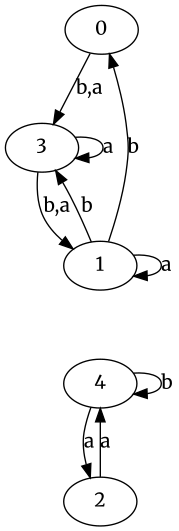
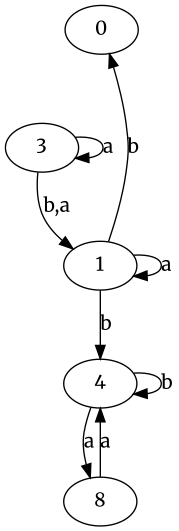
  digraph {
    d2tdocpreamble="\usetikzlibrary{automata}"
    d2tfigpreamble="\tikzstyle{every state}= [ draw=blue!50,very thick,fill=blue!20]  \tikzstyle{auto}= [fill=white]"
    fontname=Merriweather
    ranksep=0.5
    node [fontname=Merriweather style=state]
    edge [fontname=Merriweather lblstyle=auto topath="bend right"]
    n1 [label=0 style="state, initial, accepting"]
    n2 [label=3]
    n3 [label=1]
-   n4 [label=2]
+   n4 [label=8]
    n5 [label=4]
-   n1 -> n2 [label="b,a"]
    n2 -> n2 [label=a topath="loop above"]
    n2 -> n3 [label="b,a"]
    n3 -> n1 [label=b]
-   n3 -> n2 [label=b]
+   n3 -> n5 [label=b]
    n3 -> n3 [label=a topath="loop above"]
    n4 -> n5 [label=a]
    n5 -> n4 [label=a]
    n5 -> n5 [label=b topath="loop above"]
  }
